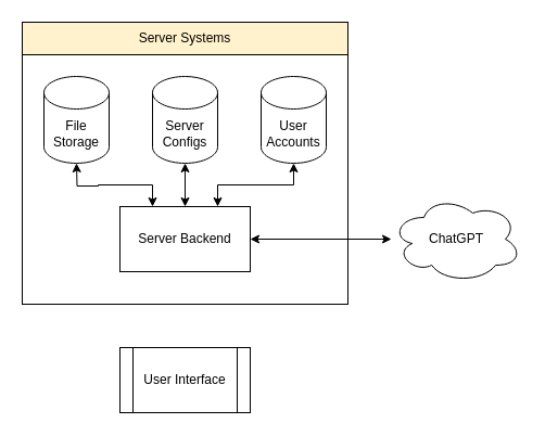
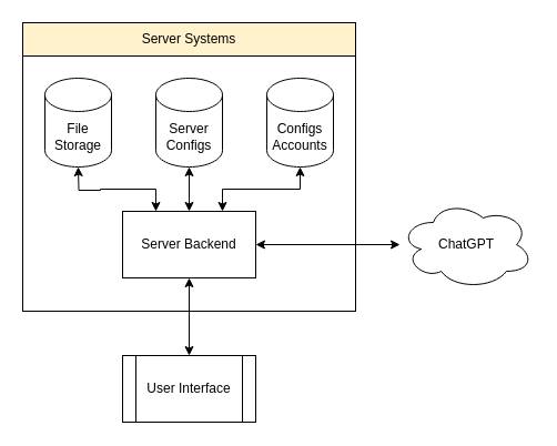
  <mxCell id="0" />
  <mxCell id="1" parent="0" />
  <mxCell id="2" value="" style="rounded=0;whiteSpace=wrap;html=1;" vertex="1" parent="1"><mxGeometry x="20" y="20" width="300" height="260" as="geometry" /></mxCell>
  <mxCell id="3" value="ChatGPT" style="ellipse;shape=cloud;whiteSpace=wrap;html=1;" vertex="1" parent="1"><mxGeometry x="360" y="180" width="120" height="80" as="geometry" /></mxCell>
  <mxCell id="4" value="Server Configs" style="shape=cylinder3;whiteSpace=wrap;html=1;boundedLbl=1;backgroundOutline=1;size=15;" vertex="1" parent="1"><mxGeometry x="140" y="70" width="60" height="80" as="geometry" /></mxCell>
  <mxCell id="5" value="File Storage" style="shape=cylinder3;whiteSpace=wrap;html=1;boundedLbl=1;backgroundOutline=1;size=15;" vertex="1" parent="1"><mxGeometry x="40" y="70" width="60" height="80" as="geometry" /></mxCell>
  <mxCell id="6" style="edgeStyle=orthogonalEdgeStyle;rounded=0;orthogonalLoop=1;jettySize=auto;html=1;exitX=0.25;exitY=0;exitDx=0;exitDy=0;startArrow=classic;startFill=1;" edge="1" parent="1" source="10"><mxGeometry relative="1" as="geometry"><mxPoint x="70" y="150" as="targetPoint" /></mxGeometry></mxCell>
  <mxCell id="7" value="" style="edgeStyle=orthogonalEdgeStyle;rounded=0;orthogonalLoop=1;jettySize=auto;html=1;startArrow=classic;startFill=1;" edge="1" parent="1" source="10" target="4"><mxGeometry relative="1" as="geometry" /></mxCell>
  <mxCell id="8" style="edgeStyle=orthogonalEdgeStyle;rounded=0;orthogonalLoop=1;jettySize=auto;html=1;exitX=0.75;exitY=0;exitDx=0;exitDy=0;entryX=0.5;entryY=1;entryDx=0;entryDy=0;entryPerimeter=0;startArrow=classic;startFill=1;" edge="1" parent="1" source="10" target="13"><mxGeometry relative="1" as="geometry" /></mxCell>
  <mxCell id="9" style="edgeStyle=orthogonalEdgeStyle;rounded=0;orthogonalLoop=1;jettySize=auto;html=1;exitX=1;exitY=0.5;exitDx=0;exitDy=0;startArrow=classic;startFill=1;" edge="1" parent="1" source="10" target="3"><mxGeometry relative="1" as="geometry" /></mxCell>
  <mxCell id="10" value="Server Backend" style="rounded=0;whiteSpace=wrap;html=1;" vertex="1" parent="1"><mxGeometry x="110" y="190" width="120" height="60" as="geometry" /></mxCell>
+ <mxCell id="11" value="" style="edgeStyle=orthogonalEdgeStyle;rounded=0;orthogonalLoop=1;jettySize=auto;html=1;startArrow=classic;startFill=1;" edge="1" parent="1" source="12" target="10"><mxGeometry relative="1" as="geometry" /></mxCell>
  <mxCell id="12" value="User Interface" style="shape=process;whiteSpace=wrap;html=1;backgroundOutline=1;" vertex="1" parent="1"><mxGeometry x="110" y="320" width="120" height="60" as="geometry" /></mxCell>
- <mxCell id="13" value="User Accounts" style="shape=cylinder3;whiteSpace=wrap;html=1;boundedLbl=1;backgroundOutline=1;size=15;" vertex="1" parent="1"><mxGeometry x="240" y="70" width="60" height="80" as="geometry" /></mxCell>
+ <mxCell id="13" value="Configs Accounts" style="shape=cylinder3;whiteSpace=wrap;html=1;boundedLbl=1;backgroundOutline=1;size=15;" vertex="1" parent="1"><mxGeometry x="240" y="70" width="60" height="80" as="geometry" /></mxCell>
  <mxCell id="14" value="Server Systems" style="rounded=0;whiteSpace=wrap;html=1;fillColor=#fff2cc;" vertex="1" parent="1"><mxGeometry x="20" y="20" width="300" height="30" as="geometry" /></mxCell>
